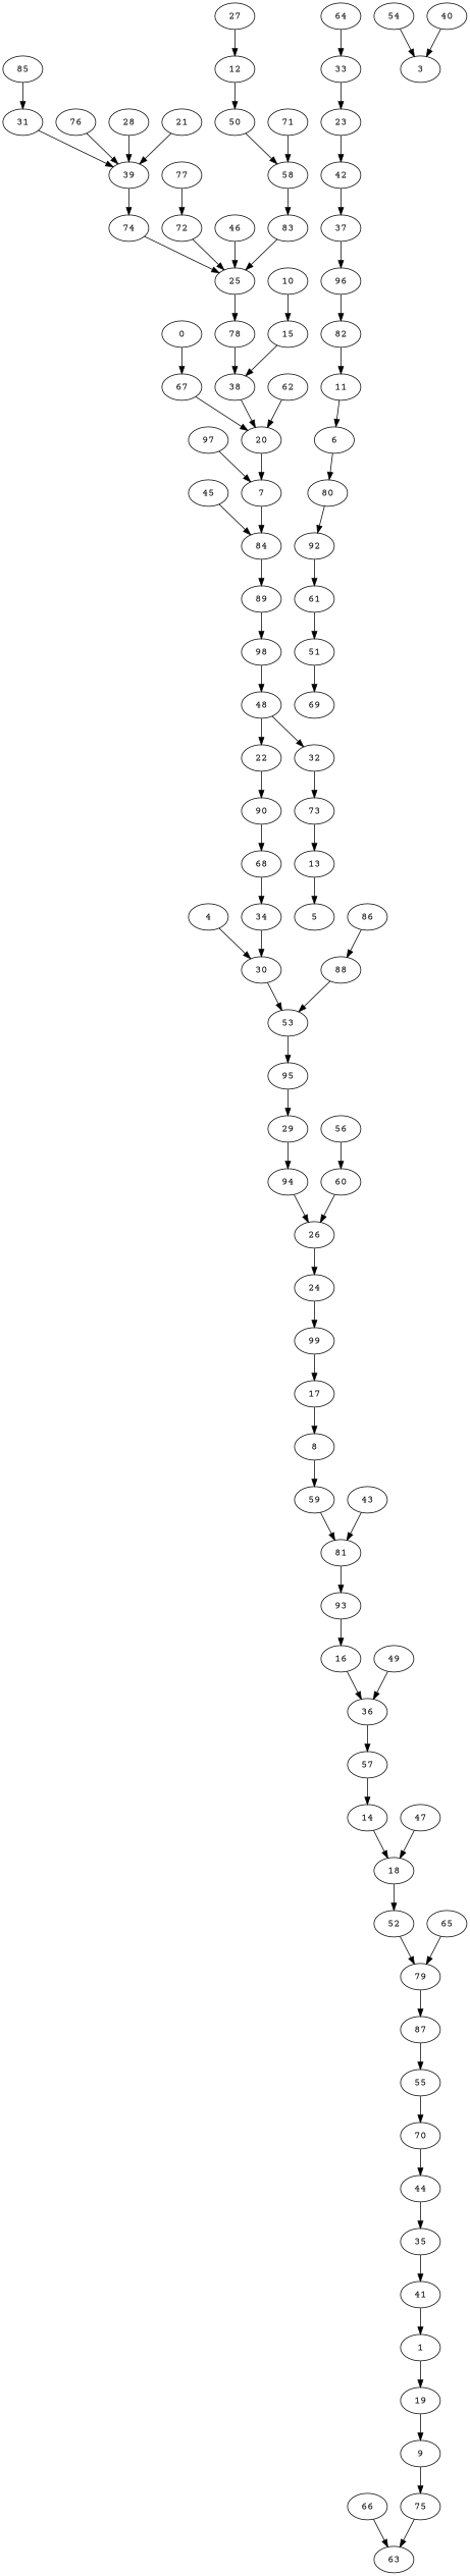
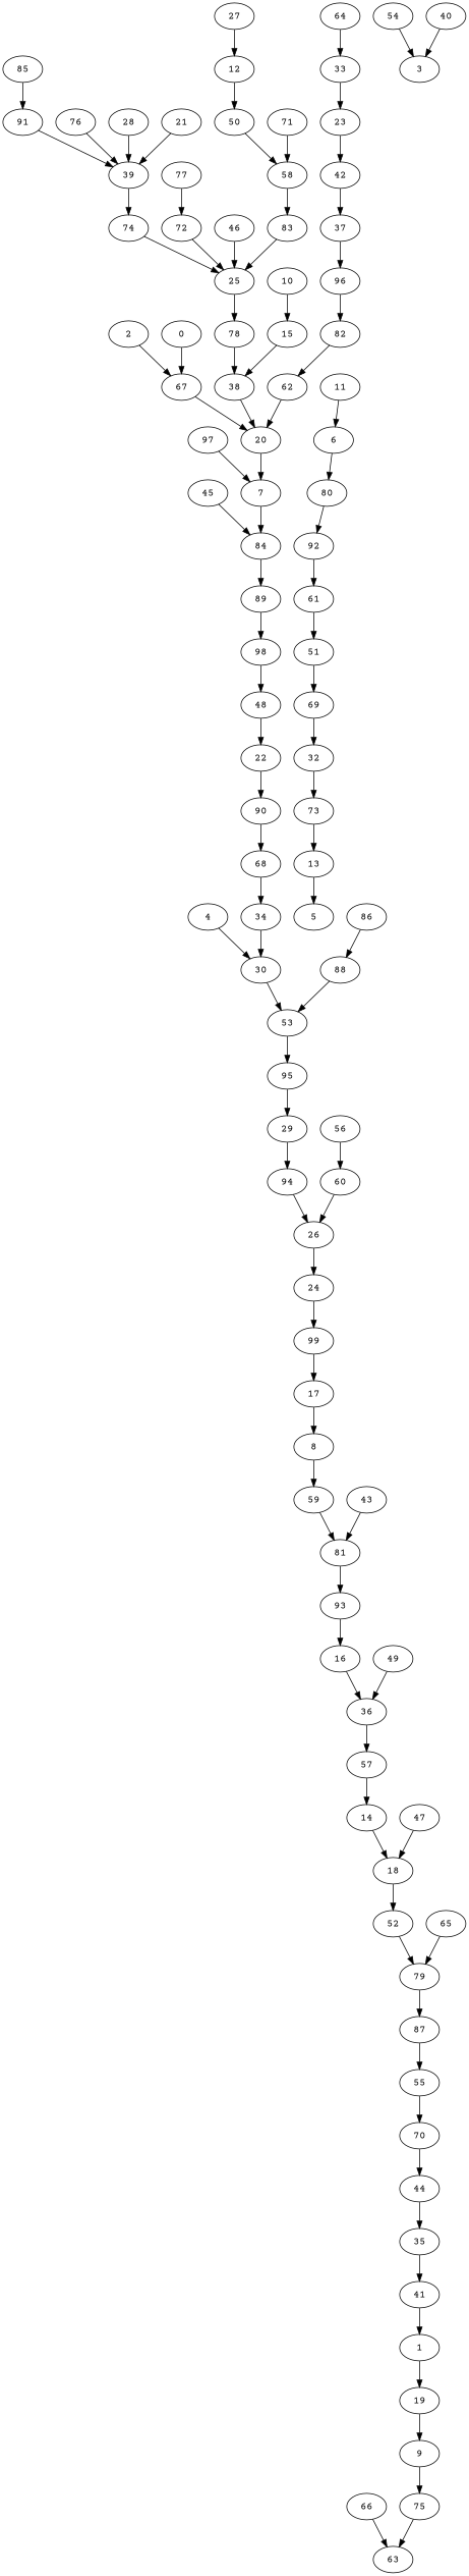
  digraph {
    fontname="Courier Prime"
    node [fontname="Courier Prime"]
    edge [fontname="Courier Prime"]
    75
    63
    36
    57
    14
    20
    7
    84
    13
    5
    54
    3
    44
    35
    41
    73
    40
    1
    19
    9
    4
    30
    53
    32
    39
    74
    25
    81
    93
    16
    69
    94
    26
    24
+   2
    67
    61
    51
    48
    22
    90
    72
    78
    29
    17
    8
    59
    89
    92
    46
    11
    6
    80
    55
    70
    85
-   31
+   31 [label=91]
    98
    82
    18
    52
    96
    60
    76
    37
    0
    43
    42
    95
    23
    38
    49
    33
    64
    97
    79
    87
    66
    50
    58
    83
    56
    47
    12
    65
    88
    77
    28
    n89 [label=99]
    86
    34
    68
    45
    62
    15
    10
    71
    27
    21
    75 -> 63
    36 -> 57
    57 -> 14
    14 -> 18
    20 -> 7
    7 -> 84
    84 -> 89
    13 -> 5
    54 -> 3
    44 -> 35
    35 -> 41
    41 -> 1
    73 -> 13
    40 -> 3
    1 -> 19
    19 -> 9
    9 -> 75
    4 -> 30
    30 -> 53
    53 -> 95
    32 -> 73
    39 -> 74
    74 -> 25
    25 -> 78
    81 -> 93
    93 -> 16
    16 -> 36
-   48 -> 32
+   69 -> 32
    94 -> 26
    26 -> 24
    24 -> n89
+   2 -> 67
    67 -> 20
    61 -> 51
    51 -> 69
    48 -> 22
    22 -> 90
    90 -> 68
    72 -> 25
    78 -> 38
    29 -> 94
    17 -> 8
    8 -> 59
    59 -> 81
    89 -> 98
    92 -> 61
    46 -> 25
    11 -> 6
    6 -> 80
    80 -> 92
    55 -> 70
    70 -> 44
    85 -> 31
    31 -> 39
    98 -> 48
-   82 -> 11
+   82 -> 62
    18 -> 52
    52 -> 79
    96 -> 82
    60 -> 26
    76 -> 39
    37 -> 96
    0 -> 67
    43 -> 81
    42 -> 37
    95 -> 29
    23 -> 42
    38 -> 20
    49 -> 36
    33 -> 23
    64 -> 33
    97 -> 7
    79 -> 87
    87 -> 55
    66 -> 63
    50 -> 58
    58 -> 83
    83 -> 25
    56 -> 60
    47 -> 18
    12 -> 50
    65 -> 79
    88 -> 53
    77 -> 72
    28 -> 39
    n89 -> 17
    86 -> 88
    34 -> 30
    68 -> 34
    45 -> 84
    62 -> 20
    15 -> 38
    10 -> 15
    71 -> 58
    27 -> 12
    21 -> 39
  }
